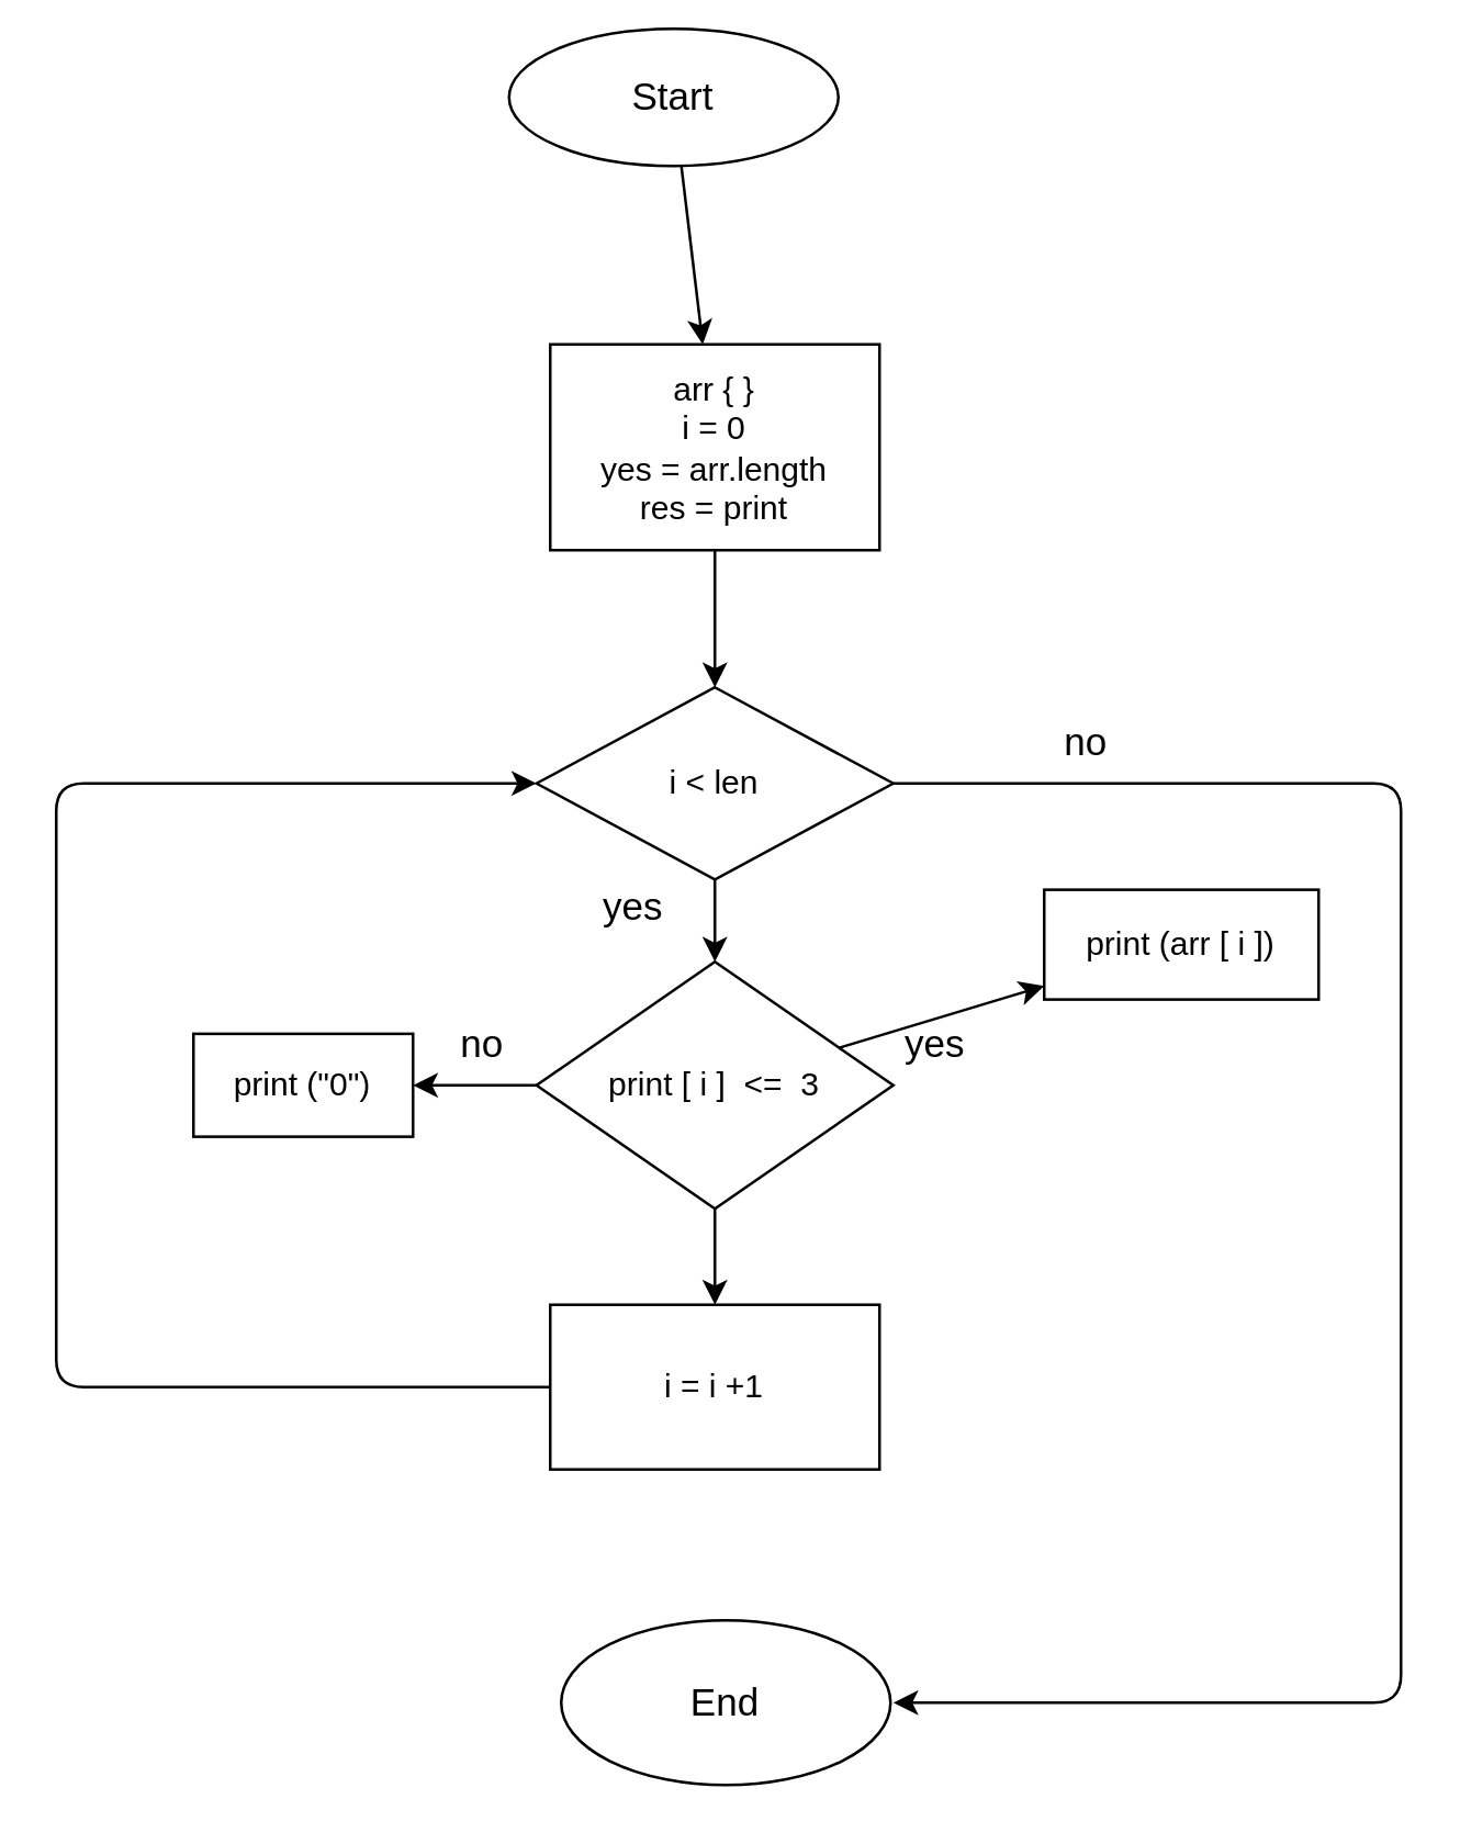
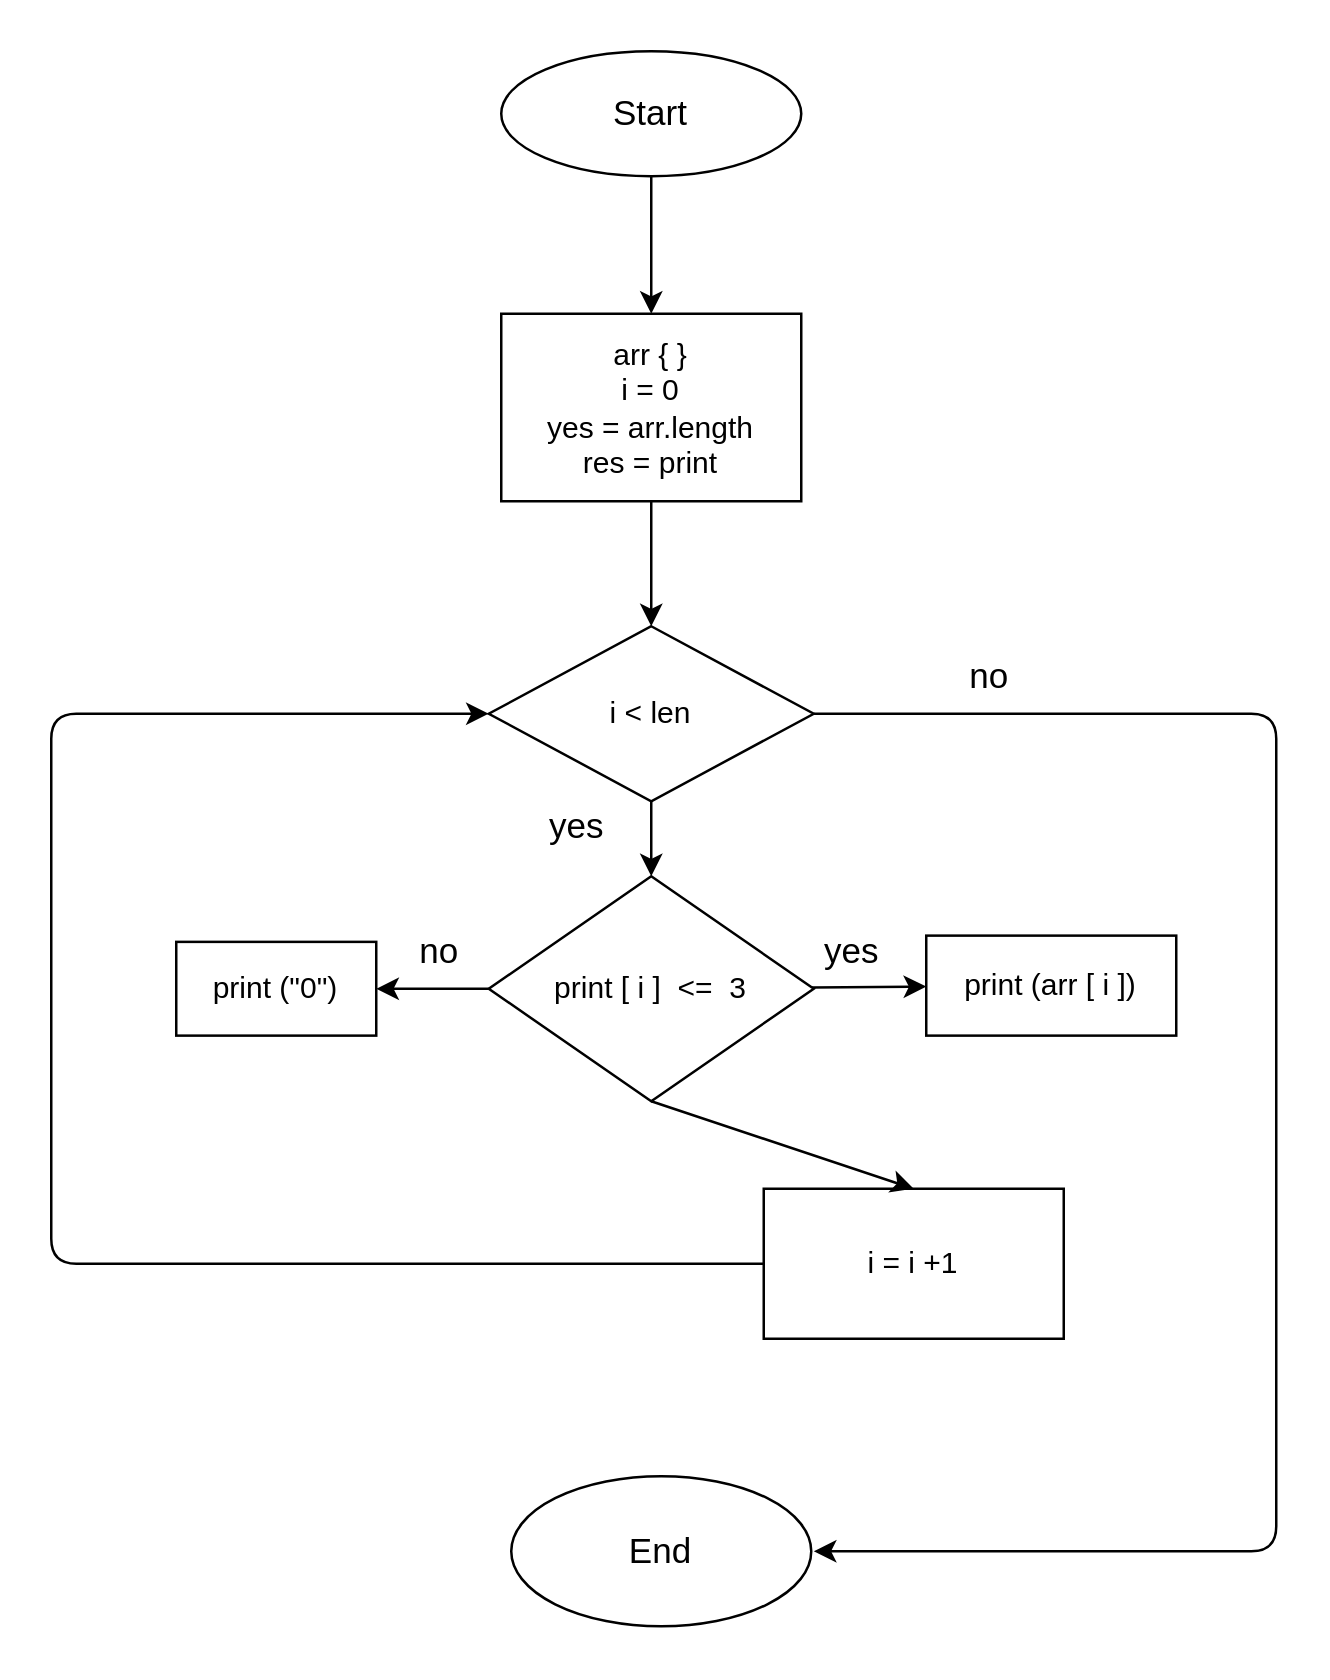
  <mxCell id="0" />
  <mxCell id="1" parent="0" />
  <mxCell id="2" value="" style="edgeStyle=none;html=1;fontSize=14;" edge="1" parent="1" source="3" target="5"><mxGeometry relative="1" as="geometry" /></mxCell>
- <mxCell id="3" value="&lt;font style=&quot;font-size: 14px&quot;&gt;Start&lt;/font&gt;" style="ellipse;whiteSpace=wrap;html=1;" vertex="1" parent="1"><mxGeometry x="185" y="10" width="120" height="50" as="geometry" /></mxCell>
+ <mxCell id="3" value="&lt;font style=&quot;font-size: 14px&quot;&gt;Start&lt;/font&gt;" style="ellipse;whiteSpace=wrap;html=1;" vertex="1" parent="1"><mxGeometry x="200" y="20" width="120" height="50" as="geometry" /></mxCell>
  <mxCell id="4" value="" style="edgeStyle=none;html=1;fontSize=14;entryX=0.5;entryY=0;entryDx=0;entryDy=0;" edge="1" parent="1" source="5" target="9"><mxGeometry relative="1" as="geometry" /></mxCell>
  <mxCell id="5" value="arr { }&lt;br&gt;i = 0&lt;br&gt;yes = arr.length&lt;br&gt;res = print" style="whiteSpace=wrap;html=1;" vertex="1" parent="1"><mxGeometry x="200" y="125" width="120" height="75" as="geometry" /></mxCell>
  <mxCell id="6" value="" style="edgeStyle=none;html=1;fontSize=14;" edge="1" parent="1" source="7" target="11"><mxGeometry relative="1" as="geometry" /></mxCell>
  <mxCell id="7" value="print [ i ]&amp;nbsp; &amp;lt;=&amp;nbsp; 3" style="rhombus;whiteSpace=wrap;html=1;" vertex="1" parent="1"><mxGeometry x="195" y="350" width="130" height="90" as="geometry" /></mxCell>
- <mxCell id="8" value="i = i +1" style="whiteSpace=wrap;html=1;" vertex="1" parent="1"><mxGeometry x="200" y="475" width="120" height="60" as="geometry" /></mxCell>
+ <mxCell id="8" value="i = i +1" style="whiteSpace=wrap;html=1;" vertex="1" parent="1"><mxGeometry x="305" y="475" width="120" height="60" as="geometry" /></mxCell>
  <mxCell id="9" value="i &amp;lt; len" style="rhombus;whiteSpace=wrap;html=1;" vertex="1" parent="1"><mxGeometry x="195" y="250" width="130" height="70" as="geometry" /></mxCell>
  <mxCell id="10" value="print (&quot;0&quot;)" style="whiteSpace=wrap;html=1;" vertex="1" parent="1"><mxGeometry x="70" y="376.25" width="80" height="37.5" as="geometry" /></mxCell>
- <mxCell id="11" value="print (arr [ i ])" style="whiteSpace=wrap;html=1;" vertex="1" parent="1"><mxGeometry x="380" y="323.75" width="100" height="40" as="geometry" /></mxCell>
+ <mxCell id="11" value="print (arr [ i ])" style="whiteSpace=wrap;html=1;" vertex="1" parent="1"><mxGeometry x="370" y="373.75" width="100" height="40" as="geometry" /></mxCell>
  <mxCell id="12" value="" style="endArrow=classic;html=1;fontSize=14;exitX=0;exitY=0.5;exitDx=0;exitDy=0;entryX=0;entryY=0.5;entryDx=0;entryDy=0;" edge="1" parent="1" source="8" target="9"><mxGeometry width="50" height="50" relative="1" as="geometry"><mxPoint x="510" y="560" as="sourcePoint" /><mxPoint x="130" y="495" as="targetPoint" /><Array as="points"><mxPoint x="20" y="505" /><mxPoint x="20" y="285" /></Array></mxGeometry></mxCell>
  <mxCell id="13" value="yes" style="text;html=1;align=center;verticalAlign=middle;resizable=0;points=[];autosize=1;strokeColor=none;fillColor=none;fontSize=14;" vertex="1" parent="1"><mxGeometry x="320" y="370" width="40" height="20" as="geometry" /></mxCell>
  <mxCell id="14" value="no" style="text;html=1;align=center;verticalAlign=middle;resizable=0;points=[];autosize=1;strokeColor=none;fillColor=none;fontSize=14;" vertex="1" parent="1"><mxGeometry x="160" y="370" width="30" height="20" as="geometry" /></mxCell>
  <mxCell id="15" value="" style="endArrow=classic;html=1;fontSize=14;exitX=0;exitY=0.5;exitDx=0;exitDy=0;entryX=1;entryY=0.5;entryDx=0;entryDy=0;" edge="1" parent="1" source="7" target="10"><mxGeometry width="50" height="50" relative="1" as="geometry"><mxPoint x="510" y="480" as="sourcePoint" /><mxPoint x="560" y="430" as="targetPoint" /></mxGeometry></mxCell>
  <mxCell id="16" value="" style="endArrow=classic;html=1;fontSize=14;entryX=0.5;entryY=0;entryDx=0;entryDy=0;" edge="1" parent="1" target="7"><mxGeometry width="50" height="50" relative="1" as="geometry"><mxPoint x="260" y="320" as="sourcePoint" /><mxPoint x="300" y="280" as="targetPoint" /></mxGeometry></mxCell>
  <mxCell id="17" value="" style="endArrow=classic;html=1;fontSize=14;exitX=0.5;exitY=1;exitDx=0;exitDy=0;entryX=0.5;entryY=0;entryDx=0;entryDy=0;" edge="1" parent="1" source="7" target="8"><mxGeometry width="50" height="50" relative="1" as="geometry"><mxPoint x="250" y="340" as="sourcePoint" /><mxPoint x="300" y="290" as="targetPoint" /></mxGeometry></mxCell>
  <mxCell id="18" value="" style="endArrow=classic;html=1;fontSize=14;exitX=1;exitY=0.5;exitDx=0;exitDy=0;" edge="1" parent="1" source="9"><mxGeometry width="50" height="50" relative="1" as="geometry"><mxPoint x="250" y="480" as="sourcePoint" /><mxPoint x="325" y="620" as="targetPoint" /><Array as="points"><mxPoint x="510" y="285" /><mxPoint x="510" y="620" /></Array></mxGeometry></mxCell>
  <mxCell id="19" value="End" style="ellipse;whiteSpace=wrap;html=1;fontSize=14;" vertex="1" parent="1"><mxGeometry x="204" y="590" width="120" height="60" as="geometry" /></mxCell>
  <mxCell id="20" value="no" style="text;html=1;align=center;verticalAlign=middle;resizable=0;points=[];autosize=1;strokeColor=none;fillColor=none;fontSize=14;" vertex="1" parent="1"><mxGeometry x="380" y="260" width="30" height="20" as="geometry" /></mxCell>
  <mxCell id="21" value="yes" style="text;html=1;align=center;verticalAlign=middle;resizable=0;points=[];autosize=1;strokeColor=none;fillColor=none;fontSize=14;" vertex="1" parent="1"><mxGeometry x="210" y="320" width="40" height="20" as="geometry" /></mxCell>
